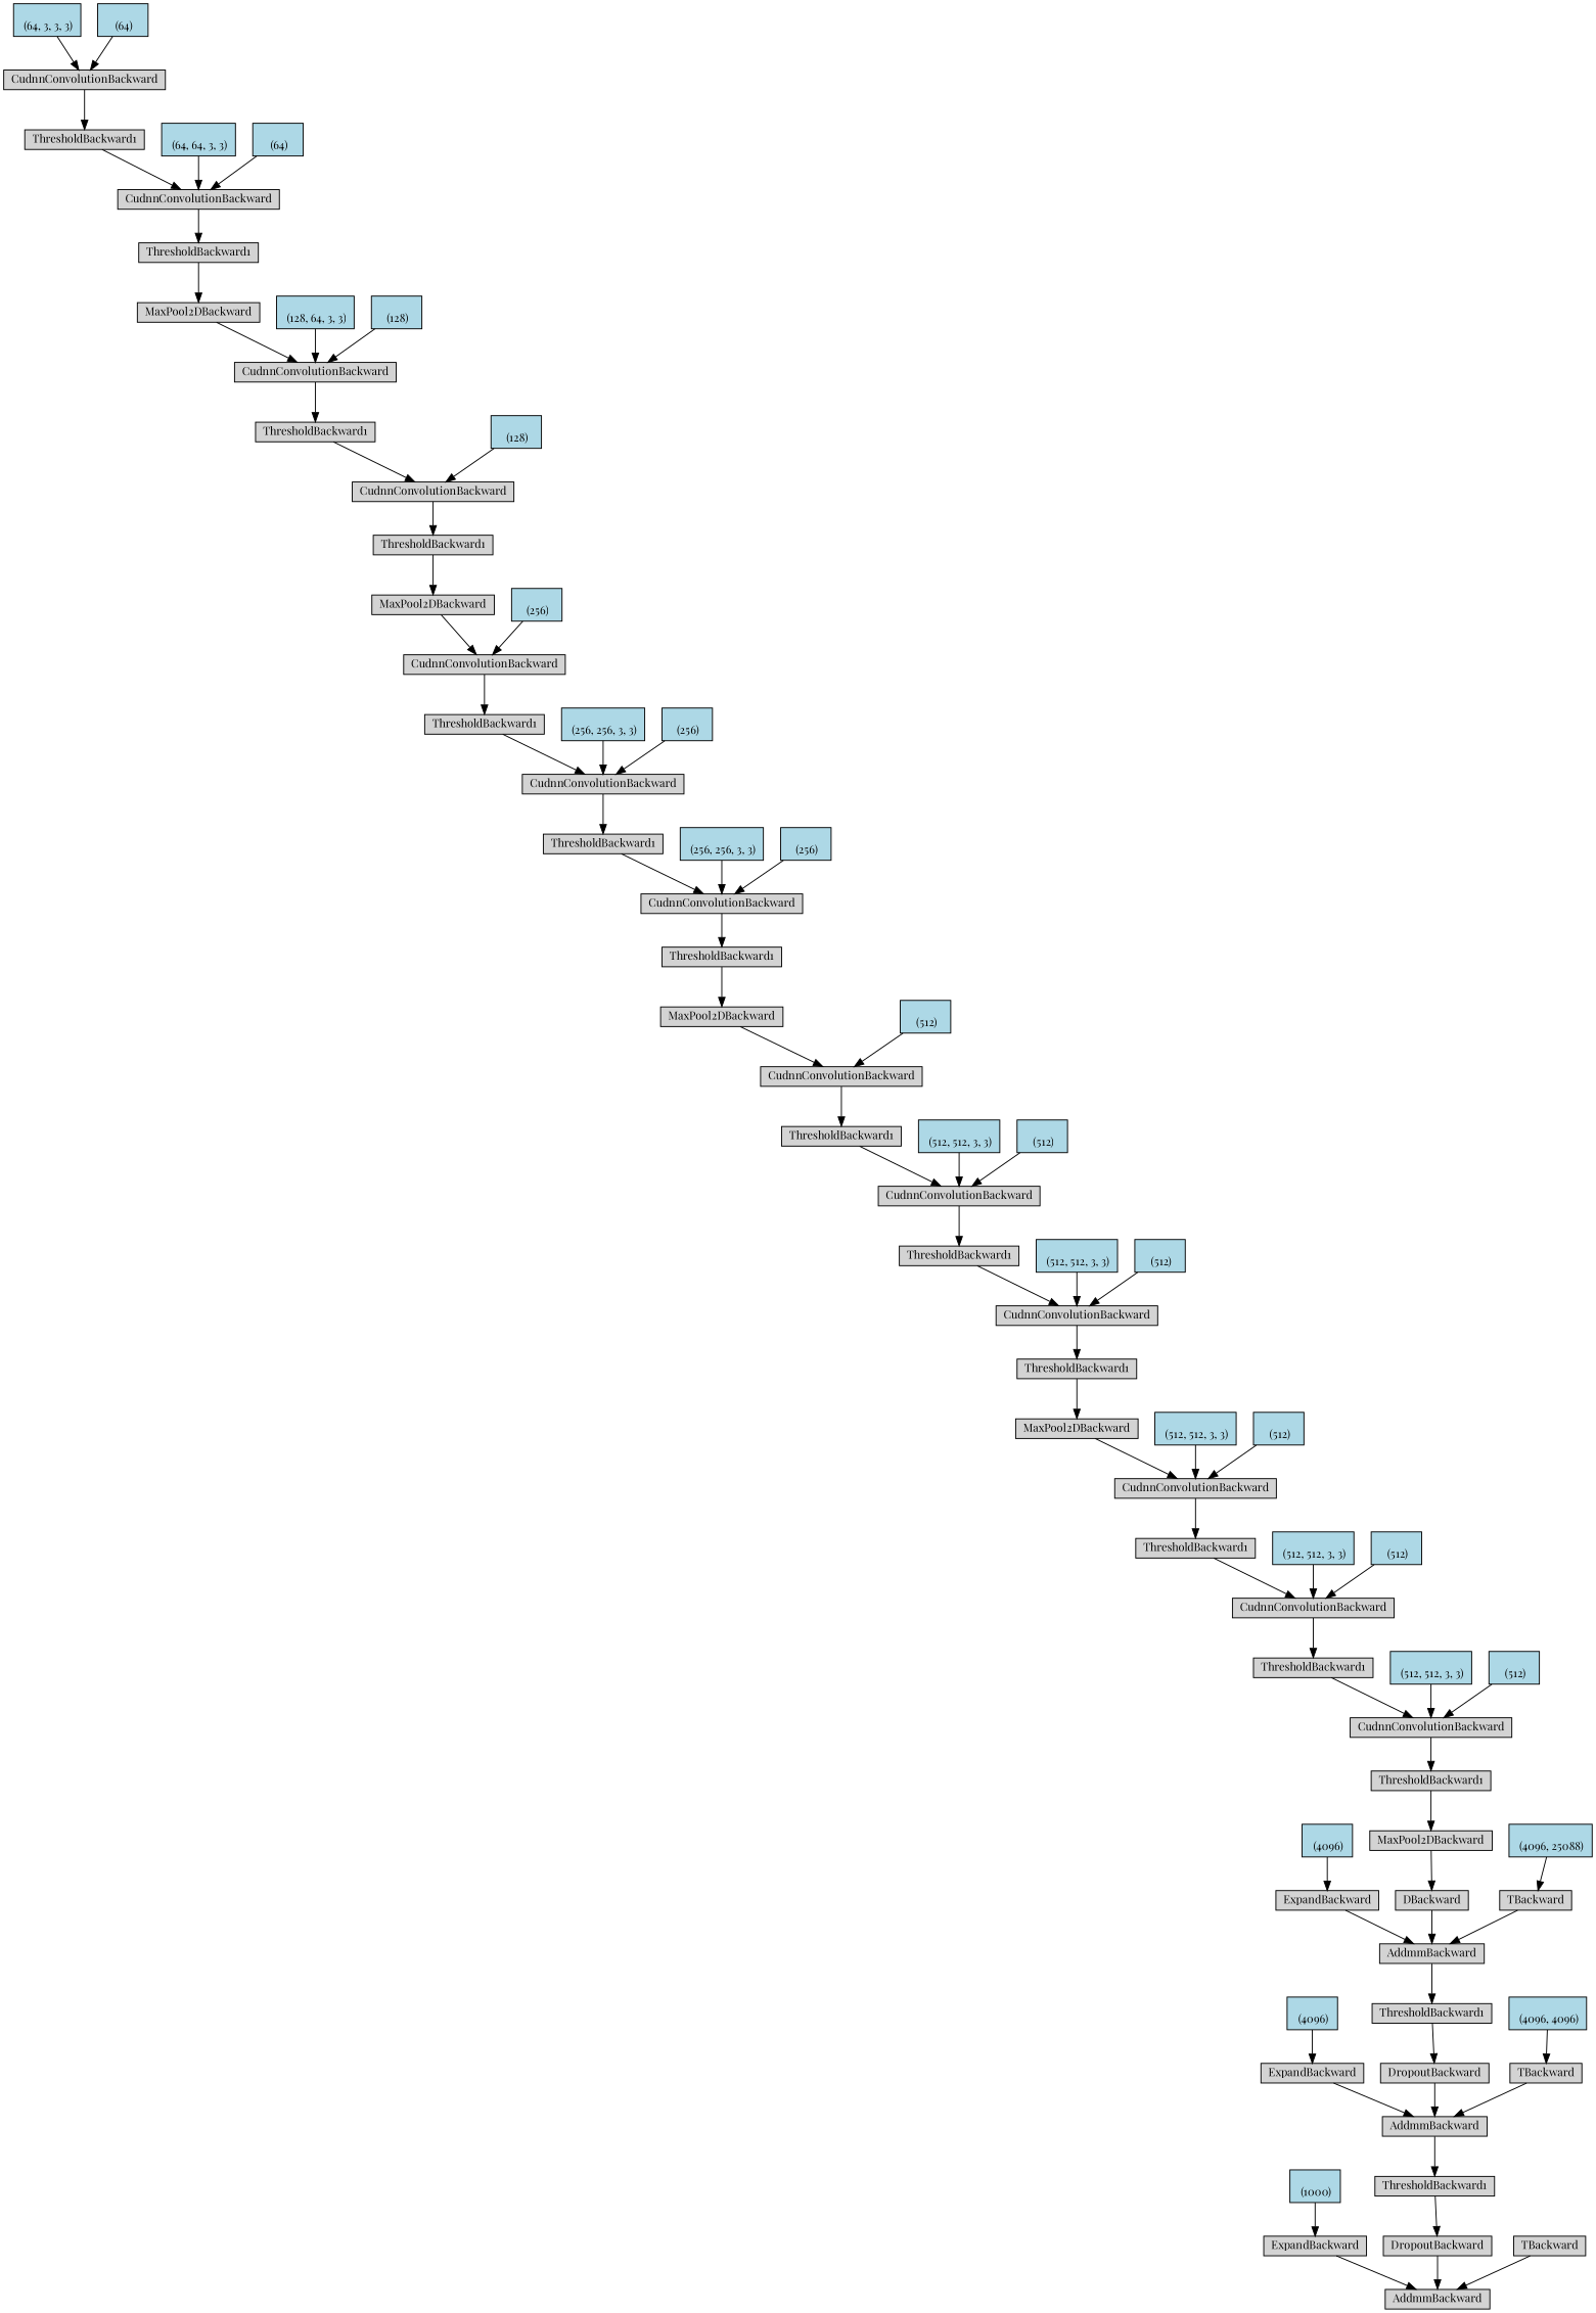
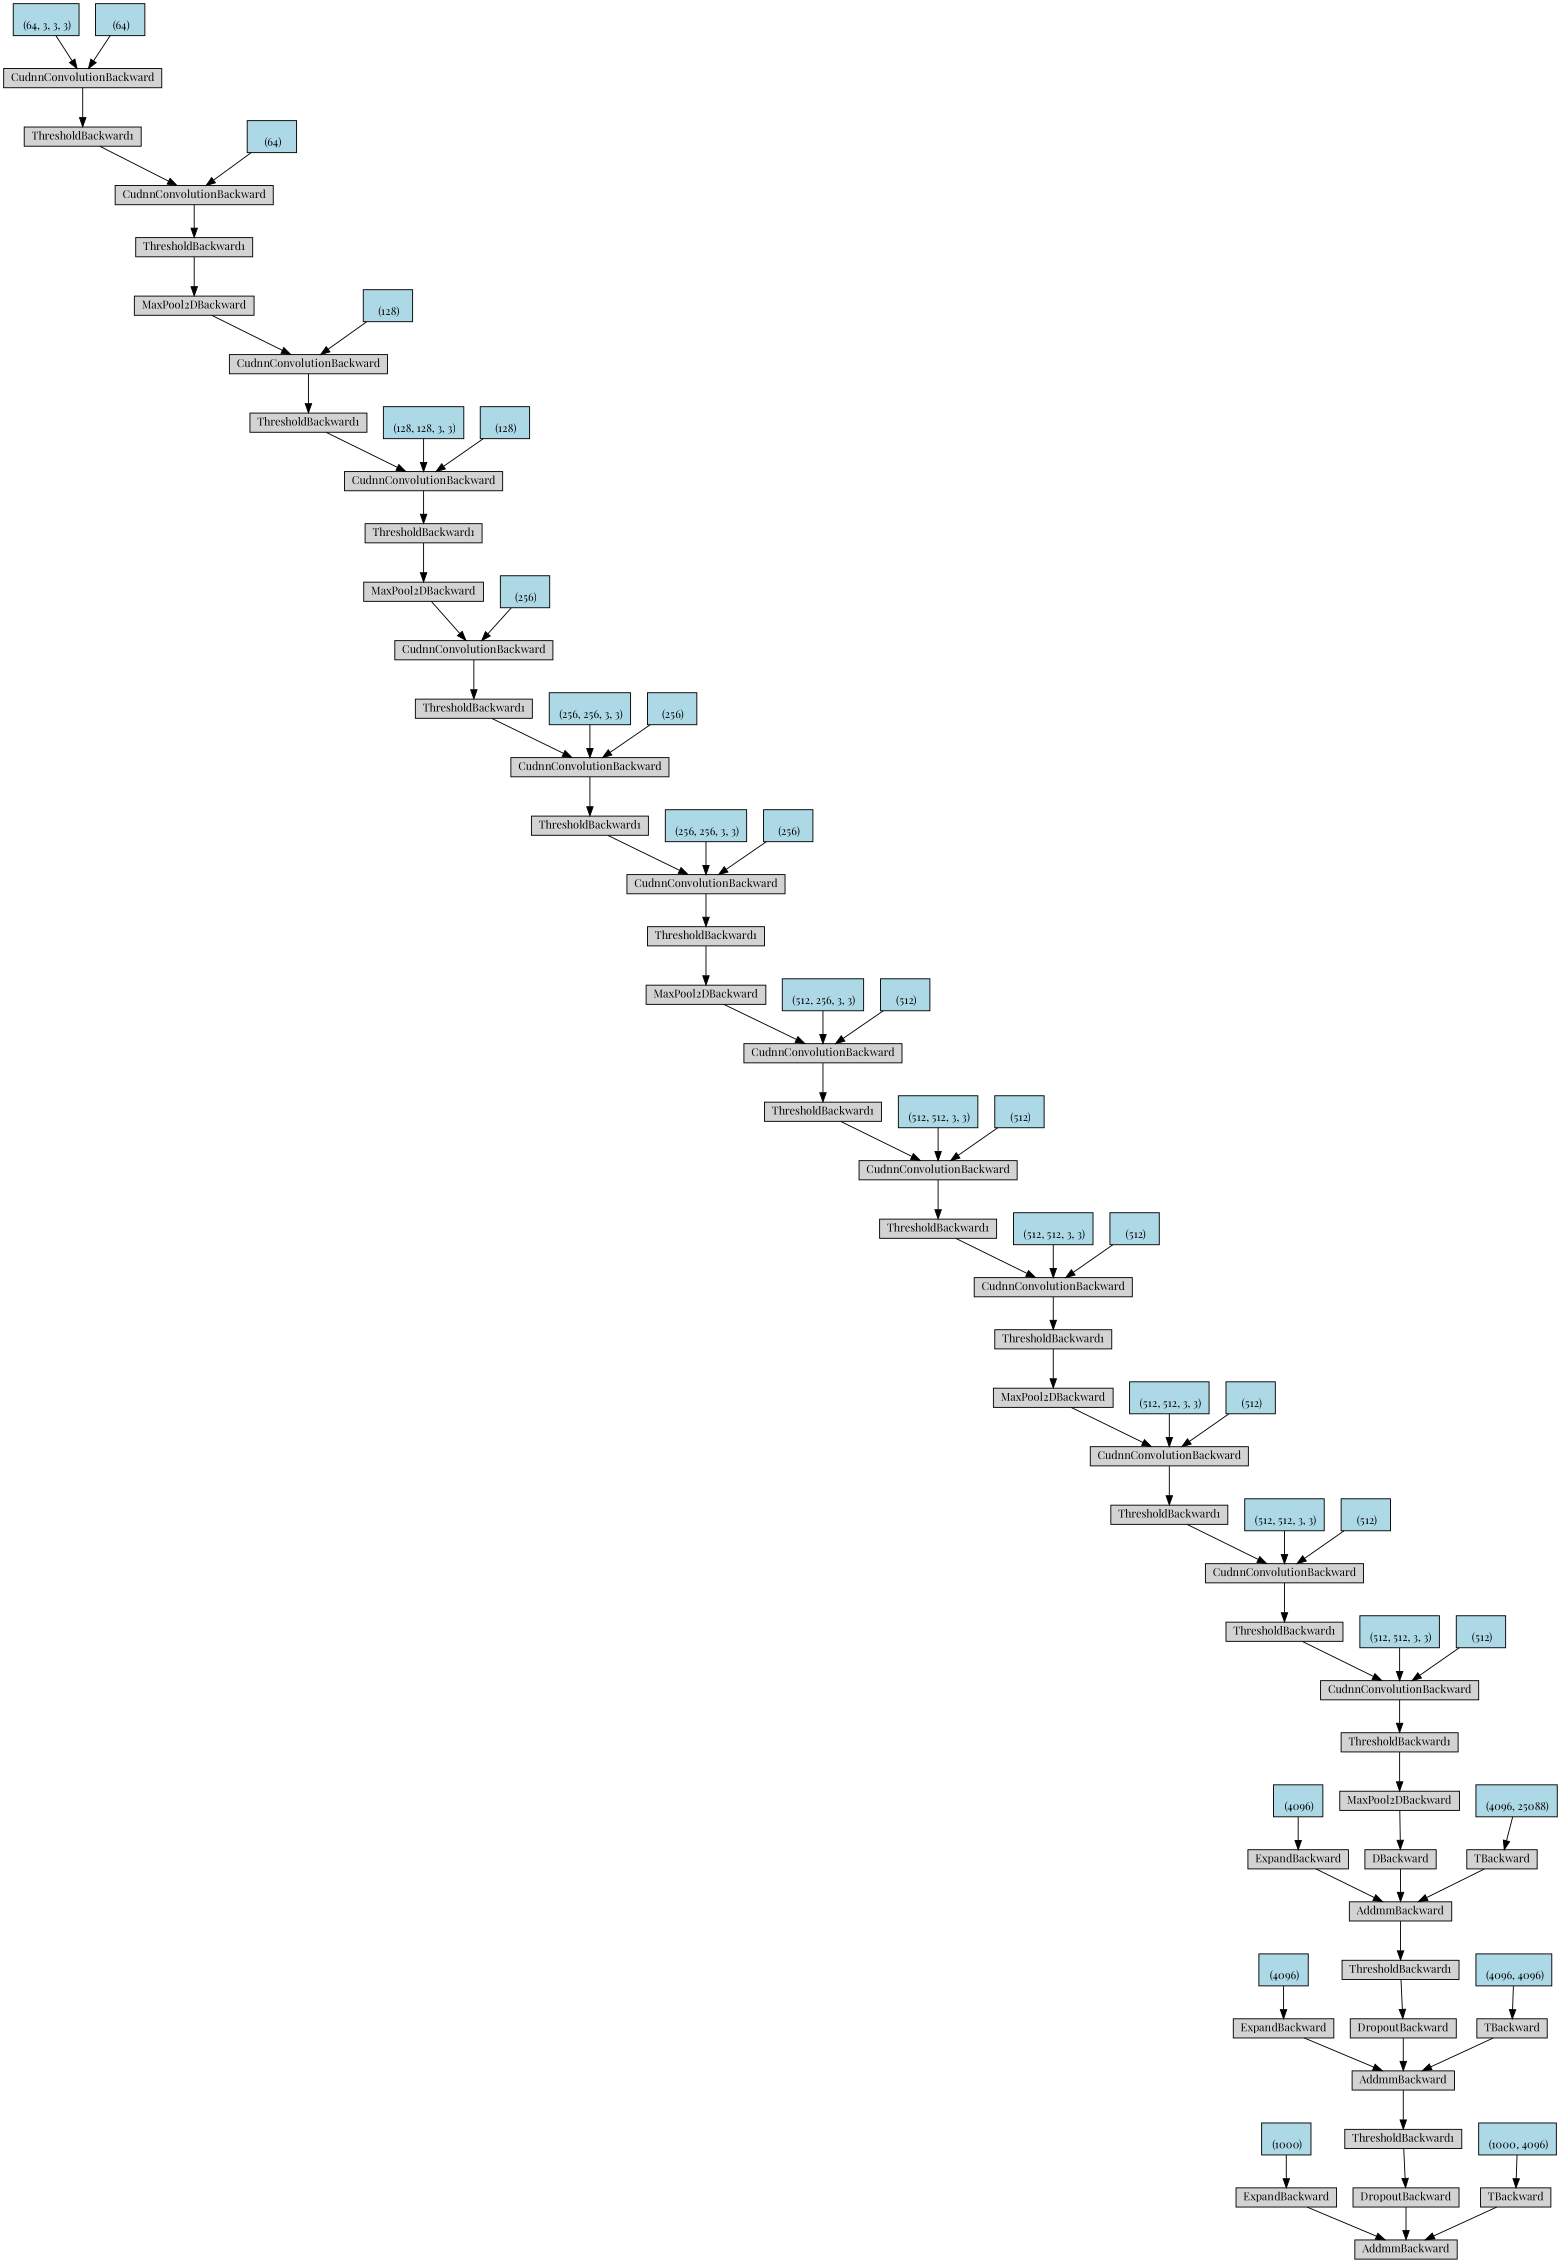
  digraph {
    fontname="Playfair Display"
    node [align=left fontname="Playfair Display" fontsize=12 ranksep=0.1 shape=box style=filled]
    edge [fontname="Playfair Display"]
    n1 [height=0.2 label=AddmmBackward]
    n2 [height=0.2 label=ExpandBackward]
    n3 [fillcolor=lightblue height=0.2 label="\n (1000)"]
    n4 [height=0.2 label=DropoutBackward]
    n5 [height=0.2 label=ThresholdBackward1]
    n6 [height=0.2 label=AddmmBackward]
    n7 [height=0.2 label=ExpandBackward]
    n8 [fillcolor=lightblue height=0.2 label="\n (4096)"]
    n9 [height=0.2 label=DropoutBackward]
    n10 [height=0.2 label=ThresholdBackward1]
    n11 [height=0.2 label=AddmmBackward]
    n12 [height=0.2 label=ExpandBackward]
    n13 [fillcolor=lightblue height=0.2 label="\n (4096)"]
    n14 [height=0.2 label=DBackward]
    n15 [height=0.2 label=MaxPool2DBackward]
    n16 [height=0.2 label=ThresholdBackward1]
    n17 [height=0.2 label=CudnnConvolutionBackward]
    n18 [height=0.2 label=ThresholdBackward1]
    n19 [height=0.2 label=CudnnConvolutionBackward]
    n20 [height=0.2 label=ThresholdBackward1]
    n21 [height=0.2 label=CudnnConvolutionBackward]
    n22 [height=0.2 label=MaxPool2DBackward]
    n23 [height=0.2 label=ThresholdBackward1]
    n24 [height=0.2 label=CudnnConvolutionBackward]
    n25 [height=0.2 label=ThresholdBackward1]
    n26 [height=0.2 label=CudnnConvolutionBackward]
    n27 [height=0.2 label=ThresholdBackward1]
    n28 [height=0.2 label=CudnnConvolutionBackward]
    n29 [height=0.2 label=MaxPool2DBackward]
    n30 [height=0.2 label=ThresholdBackward1]
    n31 [height=0.2 label=CudnnConvolutionBackward]
    n32 [height=0.2 label=ThresholdBackward1]
    n33 [height=0.2 label=CudnnConvolutionBackward]
    n34 [height=0.2 label=ThresholdBackward1]
    n35 [height=0.2 label=CudnnConvolutionBackward]
    n36 [height=0.2 label=MaxPool2DBackward]
    n37 [height=0.2 label=ThresholdBackward1]
    n38 [height=0.2 label=CudnnConvolutionBackward]
    n39 [height=0.2 label=ThresholdBackward1]
    n40 [height=0.2 label=CudnnConvolutionBackward]
    n41 [height=0.2 label=MaxPool2DBackward]
    n42 [height=0.2 label=ThresholdBackward1]
    n43 [height=0.2 label=CudnnConvolutionBackward]
    n44 [height=0.2 label=ThresholdBackward1]
    n45 [height=0.2 label=CudnnConvolutionBackward]
    n46 [fillcolor=lightblue height=0.2 label="\n (64, 3, 3, 3)"]
    n47 [fillcolor=lightblue height=0.2 label="\n (64)"]
-   n48 [fillcolor=lightblue height=0.2 label="\n (64, 64, 3, 3)"]
    n49 [fillcolor=lightblue height=0.2 label="\n (64)"]
-   n50 [fillcolor=lightblue height=0.2 label="\n (128, 64, 3, 3)"]
    n51 [fillcolor=lightblue height=0.2 label="\n (128)"]
+   n52 [fillcolor=lightblue height=0.2 label="\n (128, 128, 3, 3)"]
    n53 [fillcolor=lightblue height=0.2 label="\n (128)"]
    n54 [fillcolor=lightblue height=0.2 label="\n (256)"]
    n55 [fillcolor=lightblue height=0.2 label="\n (256, 256, 3, 3)"]
    n56 [fillcolor=lightblue height=0.2 label="\n (256)"]
    n57 [fillcolor=lightblue height=0.2 label="\n (256, 256, 3, 3)"]
    n58 [fillcolor=lightblue height=0.2 label="\n (256)"]
+   n59 [fillcolor=lightblue height=0.2 label="\n (512, 256, 3, 3)"]
    n60 [fillcolor=lightblue height=0.2 label="\n (512)"]
    n61 [fillcolor=lightblue height=0.2 label="\n (512, 512, 3, 3)"]
    n62 [fillcolor=lightblue height=0.2 label="\n (512)"]
    n63 [fillcolor=lightblue height=0.2 label="\n (512, 512, 3, 3)"]
    n64 [fillcolor=lightblue height=0.2 label="\n (512)"]
    n65 [fillcolor=lightblue height=0.2 label="\n (512, 512, 3, 3)"]
    n66 [fillcolor=lightblue height=0.2 label="\n (512)"]
    n67 [fillcolor=lightblue height=0.2 label="\n (512, 512, 3, 3)"]
    n68 [fillcolor=lightblue height=0.2 label="\n (512)"]
    n69 [fillcolor=lightblue height=0.2 label="\n (512, 512, 3, 3)"]
    n70 [fillcolor=lightblue height=0.2 label="\n (512)"]
    n71 [height=0.2 label=TBackward]
    n72 [fillcolor=lightblue height=0.2 label="\n (4096, 25088)"]
    n73 [height=0.2 label=TBackward]
    n74 [fillcolor=lightblue height=0.2 label="\n (4096, 4096)"]
    n75 [height=0.2 label=TBackward]
+   n76 [fillcolor=lightblue height=0.2 label="\n (1000, 4096)"]
    n2 -> n1
    n3 -> n2
    n4 -> n1
    n5 -> n4
    n6 -> n5
    n7 -> n6
    n8 -> n7
    n9 -> n6
    n10 -> n9
    n11 -> n10
    n12 -> n11
    n13 -> n12
    n14 -> n11
    n15 -> n14
    n16 -> n15
    n17 -> n16
    n18 -> n17
    n19 -> n18
    n20 -> n19
    n21 -> n20
    n22 -> n21
    n23 -> n22
    n24 -> n23
    n25 -> n24
    n26 -> n25
    n27 -> n26
    n28 -> n27
    n29 -> n28
    n30 -> n29
    n31 -> n30
    n32 -> n31
    n33 -> n32
    n34 -> n33
    n35 -> n34
    n36 -> n35
    n37 -> n36
    n38 -> n37
    n39 -> n38
    n40 -> n39
    n41 -> n40
    n42 -> n41
    n43 -> n42
    n44 -> n43
    n45 -> n44
    n46 -> n45
    n47 -> n45
-   n48 -> n43
    n49 -> n43
-   n50 -> n40
    n51 -> n40
+   n52 -> n38
    n53 -> n38
    n54 -> n35
    n55 -> n33
    n56 -> n33
    n57 -> n31
    n58 -> n31
+   n59 -> n28
    n60 -> n28
    n61 -> n26
    n62 -> n26
    n63 -> n24
    n64 -> n24
    n65 -> n21
    n66 -> n21
    n67 -> n19
    n68 -> n19
    n69 -> n17
    n70 -> n17
    n71 -> n11
    n72 -> n71
    n73 -> n6
    n74 -> n73
    n75 -> n1
+   n76 -> n75
  }
